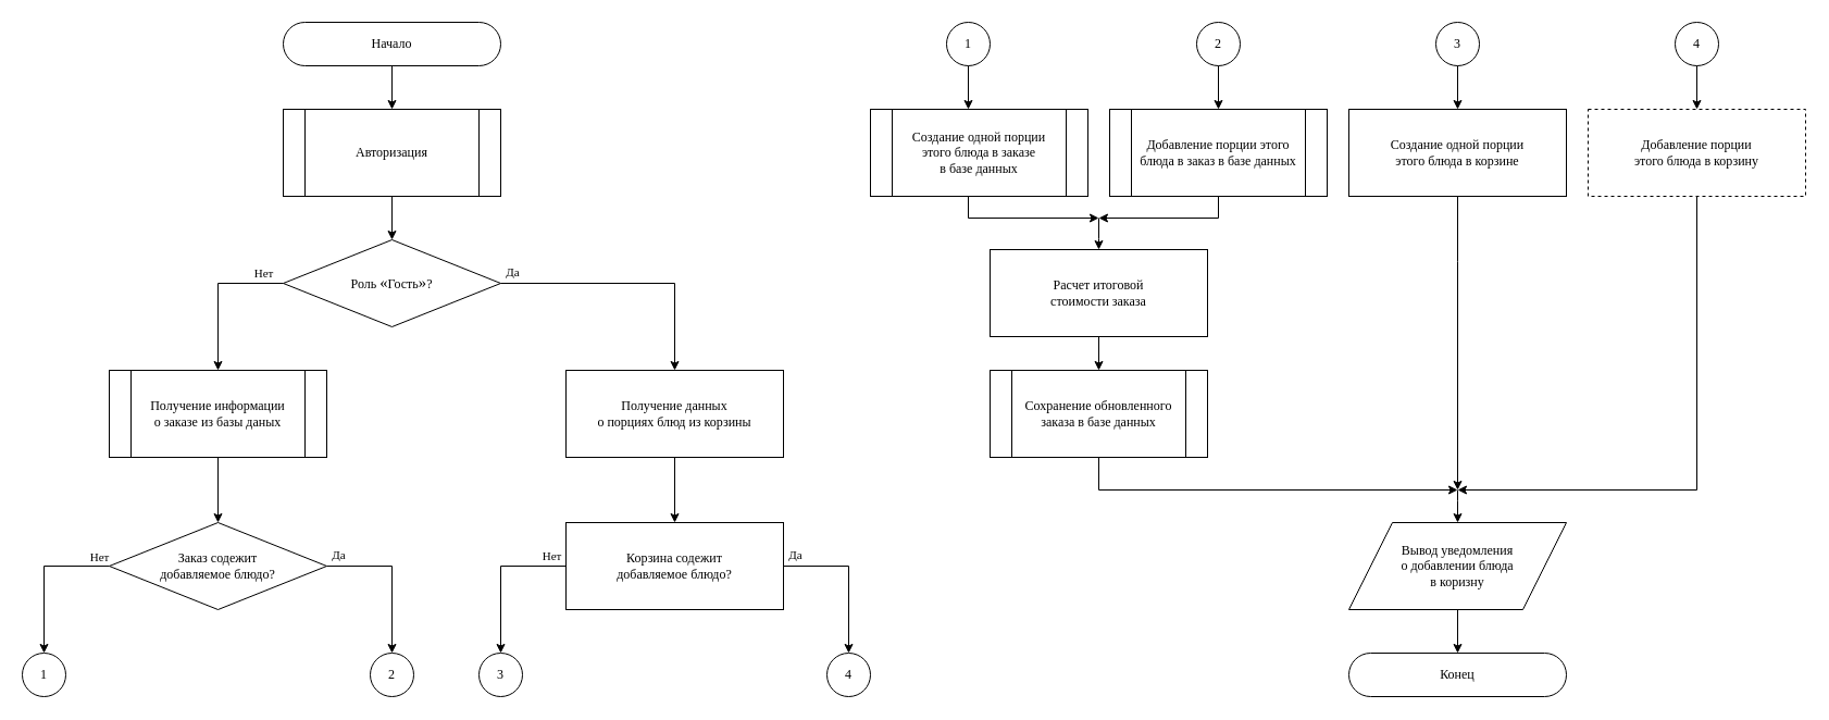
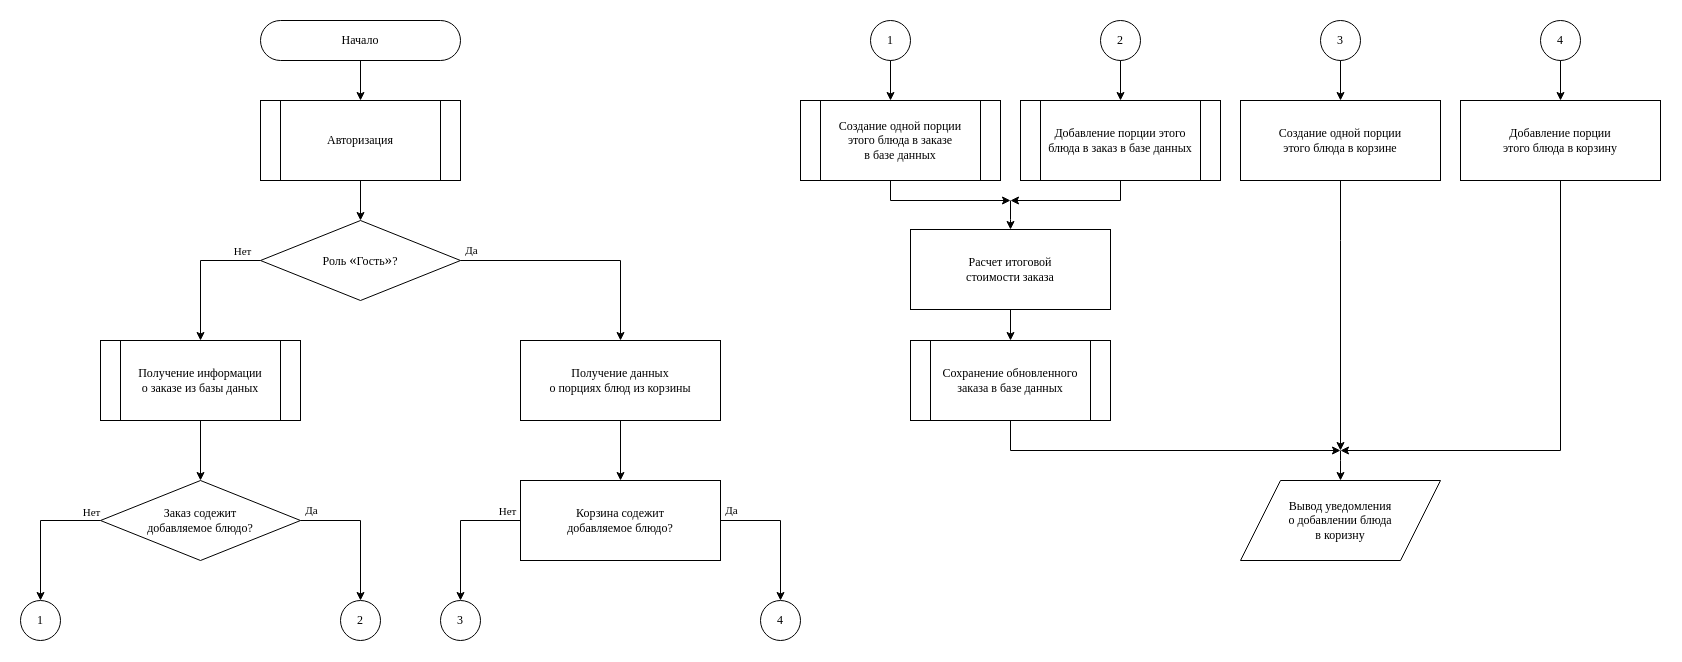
  <mxCell id="0" />
  <mxCell id="1" parent="0" />
  <mxCell id="2" style="edgeStyle=orthogonalEdgeStyle;rounded=0;orthogonalLoop=1;jettySize=auto;html=1;fontStyle=0;fontFamily=Times New Roman;" parent="1" source="3" target="36" edge="1"><mxGeometry relative="1" as="geometry"><mxPoint x="360" y="110" as="targetPoint" /></mxGeometry></mxCell>
  <mxCell id="3" value="Начало" style="rounded=1;whiteSpace=wrap;html=1;arcSize=50;fillColor=none;fontStyle=0;fontFamily=Times New Roman;" parent="1" vertex="1"><mxGeometry x="260" y="20" width="200" height="40" as="geometry" /></mxCell>
  <mxCell id="4" style="edgeStyle=orthogonalEdgeStyle;rounded=0;orthogonalLoop=1;jettySize=auto;html=1;fontStyle=0;fontFamily=Times New Roman;" parent="1" source="36" target="9" edge="1"><mxGeometry relative="1" as="geometry"><mxPoint x="360" y="170" as="sourcePoint" /></mxGeometry></mxCell>
  <mxCell id="5" style="edgeStyle=orthogonalEdgeStyle;rounded=0;orthogonalLoop=1;jettySize=auto;html=1;fontStyle=0;fontFamily=Times New Roman;" parent="1" source="9" target="38" edge="1"><mxGeometry relative="1" as="geometry"><mxPoint x="510" y="260" as="targetPoint" /></mxGeometry></mxCell>
  <mxCell id="6" value="Да" style="edgeLabel;html=1;align=center;verticalAlign=middle;resizable=0;points=[];fontStyle=0;fontFamily=Times New Roman;" parent="5" vertex="1" connectable="0"><mxGeometry x="-0.249" y="1" relative="1" as="geometry"><mxPoint x="-80" y="-10" as="offset" /></mxGeometry></mxCell>
  <mxCell id="7" style="edgeStyle=orthogonalEdgeStyle;rounded=0;orthogonalLoop=1;jettySize=auto;html=1;fontStyle=0;fontFamily=Times New Roman;" parent="1" source="9" target="35" edge="1"><mxGeometry relative="1" as="geometry"><Array as="points"><mxPoint x="200" y="260" /></Array></mxGeometry></mxCell>
  <mxCell id="8" value="Нет" style="edgeLabel;html=1;align=center;verticalAlign=middle;resizable=0;points=[];fontStyle=0;fontFamily=Times New Roman;" parent="7" vertex="1" connectable="0"><mxGeometry x="-0.379" y="-2" relative="1" as="geometry"><mxPoint x="24" y="-8" as="offset" /></mxGeometry></mxCell>
  <mxCell id="9" value="Роль&amp;nbsp;&lt;span style=&quot;font-size: 14.667px;&quot;&gt;«&lt;/span&gt;Гость&lt;span style=&quot;font-size: 14.667px;&quot;&gt;»&lt;/span&gt;?" style="rhombus;whiteSpace=wrap;html=1;fillColor=none;fontStyle=0;fontFamily=Times New Roman;" parent="1" vertex="1"><mxGeometry x="260" y="220" width="200" height="80" as="geometry" /></mxCell>
  <mxCell id="10" style="edgeStyle=orthogonalEdgeStyle;rounded=0;orthogonalLoop=1;jettySize=auto;html=1;fontStyle=0;fontFamily=Times New Roman;" parent="1" source="11" edge="1"><mxGeometry relative="1" as="geometry"><mxPoint x="1010" y="200" as="targetPoint" /><Array as="points"><mxPoint x="890" y="200" /></Array></mxGeometry></mxCell>
  <mxCell id="11" value="Создание одной порции&lt;div&gt;этого блюда в заказе&lt;/div&gt;&lt;div&gt;&lt;span style=&quot;background-color: initial;&quot;&gt;в базе данных&lt;/span&gt;&lt;/div&gt;" style="shape=process;whiteSpace=wrap;html=1;backgroundOutline=1;fillColor=none;fontFamily=Times New Roman;" parent="1" vertex="1"><mxGeometry x="800" y="100" width="200" height="80" as="geometry" /></mxCell>
  <mxCell id="12" style="edgeStyle=orthogonalEdgeStyle;rounded=0;orthogonalLoop=1;jettySize=auto;html=1;fontStyle=0;fontFamily=Times New Roman;" parent="1" source="16" target="27" edge="1"><mxGeometry relative="1" as="geometry"><Array as="points"><mxPoint x="40" y="520" /></Array></mxGeometry></mxCell>
  <mxCell id="13" value="Нет" style="edgeLabel;html=1;align=center;verticalAlign=middle;resizable=0;points=[];fontStyle=0;fontFamily=Times New Roman;" parent="12" vertex="1" connectable="0"><mxGeometry x="-0.576" relative="1" as="geometry"><mxPoint x="20" y="-9" as="offset" /></mxGeometry></mxCell>
  <mxCell id="14" style="edgeStyle=orthogonalEdgeStyle;rounded=0;orthogonalLoop=1;jettySize=auto;html=1;fontStyle=0;fontFamily=Times New Roman;" parent="1" source="16" target="28" edge="1"><mxGeometry relative="1" as="geometry" /></mxCell>
  <mxCell id="15" value="Да" style="edgeLabel;html=1;align=center;verticalAlign=middle;resizable=0;points=[];fontStyle=0;fontFamily=Times New Roman;" parent="14" vertex="1" connectable="0"><mxGeometry x="-0.022" relative="1" as="geometry"><mxPoint x="-50" y="-19" as="offset" /></mxGeometry></mxCell>
  <mxCell id="16" value="Заказ содежит&lt;div&gt;добавляемое блюдо?&lt;/div&gt;" style="rhombus;whiteSpace=wrap;html=1;fillColor=none;fontStyle=0;fontFamily=Times New Roman;" parent="1" vertex="1"><mxGeometry x="100" y="480" width="200" height="80" as="geometry" /></mxCell>
  <mxCell id="17" style="edgeStyle=orthogonalEdgeStyle;rounded=0;orthogonalLoop=1;jettySize=auto;html=1;fontStyle=0;fontFamily=Times New Roman;" parent="1" source="18" edge="1"><mxGeometry relative="1" as="geometry"><mxPoint x="1010" y="200" as="targetPoint" /><Array as="points"><mxPoint x="1120" y="200" /></Array></mxGeometry></mxCell>
  <mxCell id="18" value="Добавление порции этого&lt;div&gt;блюда в заказ&amp;nbsp;&lt;span style=&quot;background-color: initial;&quot;&gt;в базе данных&lt;/span&gt;&lt;/div&gt;" style="shape=process;whiteSpace=wrap;html=1;backgroundOutline=1;fillColor=none;fontFamily=Times New Roman;" parent="1" vertex="1"><mxGeometry x="1020" y="100" width="200" height="80" as="geometry" /></mxCell>
  <mxCell id="19" style="edgeStyle=orthogonalEdgeStyle;rounded=0;orthogonalLoop=1;jettySize=auto;html=1;fontStyle=0;fontFamily=Times New Roman;" parent="1" source="20" edge="1"><mxGeometry relative="1" as="geometry"><Array as="points"><mxPoint x="1010" y="450" /></Array><mxPoint x="1340" y="450" as="targetPoint" /></mxGeometry></mxCell>
  <mxCell id="20" value="Сохранение обновленного&lt;div&gt;заказа в базе данных&lt;/div&gt;" style="shape=process;whiteSpace=wrap;html=1;backgroundOutline=1;fillColor=none;fontFamily=Times New Roman;" parent="1" vertex="1"><mxGeometry x="910" y="340" width="200" height="80" as="geometry" /></mxCell>
- <mxCell id="21" style="edgeStyle=orthogonalEdgeStyle;rounded=0;orthogonalLoop=1;jettySize=auto;html=1;fontStyle=0;fontFamily=Times New Roman;" parent="1" source="22" target="33" edge="1"><mxGeometry relative="1" as="geometry"><mxPoint x="1355" y="521" as="targetPoint" /></mxGeometry></mxCell>
  <mxCell id="22" value="Вывод уведомления&lt;div&gt;о добавлении блюда&lt;/div&gt;&lt;div&gt;в коризну&lt;/div&gt;" style="shape=parallelogram;perimeter=parallelogramPerimeter;whiteSpace=wrap;html=1;fixedSize=1;fillColor=none;size=40.0;fontStyle=0;fontFamily=Times New Roman;" parent="1" vertex="1"><mxGeometry x="1240" y="480" width="200" height="80" as="geometry" /></mxCell>
  <mxCell id="23" style="edgeStyle=orthogonalEdgeStyle;rounded=0;orthogonalLoop=1;jettySize=auto;html=1;fontStyle=0;fontFamily=Times New Roman;" parent="1" source="24" target="18" edge="1"><mxGeometry relative="1" as="geometry"><mxPoint x="900" y="200" as="targetPoint" /><Array as="points"><mxPoint x="1120" y="60" /><mxPoint x="1120" y="60" /></Array></mxGeometry></mxCell>
  <mxCell id="24" value="2" style="ellipse;whiteSpace=wrap;html=1;fillColor=none;aspect=fixed;fontStyle=0;fontFamily=Times New Roman;" parent="1" vertex="1"><mxGeometry x="1100" y="20" width="40" height="40" as="geometry" /></mxCell>
  <mxCell id="25" style="edgeStyle=orthogonalEdgeStyle;rounded=0;orthogonalLoop=1;jettySize=auto;html=1;fontStyle=0;fontFamily=Times New Roman;" parent="1" source="26" target="11" edge="1"><mxGeometry relative="1" as="geometry"><Array as="points"><mxPoint x="880" y="140" /><mxPoint x="880" y="140" /></Array></mxGeometry></mxCell>
  <mxCell id="26" value="1" style="ellipse;whiteSpace=wrap;html=1;fillColor=none;aspect=fixed;fontStyle=0;fontFamily=Times New Roman;" parent="1" vertex="1"><mxGeometry x="870" y="20" width="40" height="40" as="geometry" /></mxCell>
  <mxCell id="27" value="1" style="ellipse;whiteSpace=wrap;html=1;fillColor=none;aspect=fixed;fontStyle=0;fontFamily=Times New Roman;" parent="1" vertex="1"><mxGeometry x="20" y="600" width="40" height="40" as="geometry" /></mxCell>
  <mxCell id="28" value="2" style="ellipse;whiteSpace=wrap;html=1;fillColor=none;aspect=fixed;fontStyle=0;fontFamily=Times New Roman;" parent="1" vertex="1"><mxGeometry x="340" y="600" width="40" height="40" as="geometry" /></mxCell>
  <mxCell id="29" style="edgeStyle=orthogonalEdgeStyle;rounded=0;orthogonalLoop=1;jettySize=auto;html=1;fontStyle=0;fontFamily=Times New Roman;" parent="1" source="30" target="20" edge="1"><mxGeometry relative="1" as="geometry" /></mxCell>
  <mxCell id="30" value="Расчет итоговой&lt;div&gt;стоимости заказа&lt;/div&gt;" style="rounded=0;whiteSpace=wrap;html=1;fillColor=none;fontStyle=0;fontFamily=Times New Roman;" parent="1" vertex="1"><mxGeometry x="910" y="229" width="200" height="80" as="geometry" /></mxCell>
  <mxCell id="31" value="3" style="ellipse;whiteSpace=wrap;html=1;fillColor=none;aspect=fixed;fontStyle=0;fontFamily=Times New Roman;" parent="1" vertex="1"><mxGeometry x="440" y="600" width="40" height="40" as="geometry" /></mxCell>
  <mxCell id="32" style="edgeStyle=orthogonalEdgeStyle;rounded=0;orthogonalLoop=1;jettySize=auto;html=1;fontStyle=0;fontFamily=Times New Roman;" parent="1" source="51" target="47" edge="1"><mxGeometry relative="1" as="geometry"><mxPoint x="1180" y="130" as="targetPoint" /><Array as="points"><mxPoint x="1330" y="100" /><mxPoint x="1340" y="100" /></Array></mxGeometry></mxCell>
- <mxCell id="33" value="Конец" style="rounded=1;whiteSpace=wrap;html=1;arcSize=50;fillColor=none;fontStyle=0;fontFamily=Times New Roman;" parent="1" vertex="1"><mxGeometry x="1240" y="600" width="200" height="40" as="geometry" /></mxCell>
  <mxCell id="34" style="edgeStyle=orthogonalEdgeStyle;rounded=0;orthogonalLoop=1;jettySize=auto;html=1;fontStyle=0;fontFamily=Times New Roman;" parent="1" source="35" target="16" edge="1"><mxGeometry relative="1" as="geometry" /></mxCell>
  <mxCell id="35" value="Получение информации&lt;div&gt;о заказе из базы даных&lt;/div&gt;" style="shape=process;whiteSpace=wrap;html=1;backgroundOutline=1;fillColor=none;fontFamily=Times New Roman;" parent="1" vertex="1"><mxGeometry x="100" y="340" width="200" height="80" as="geometry" /></mxCell>
  <mxCell id="36" value="Авторизация" style="shape=process;whiteSpace=wrap;html=1;backgroundOutline=1;fillColor=none;fontStyle=0;fontFamily=Times New Roman;" parent="1" vertex="1"><mxGeometry x="260" y="100" width="200" height="80" as="geometry" /></mxCell>
  <mxCell id="37" style="edgeStyle=orthogonalEdgeStyle;rounded=0;orthogonalLoop=1;jettySize=auto;html=1;fontStyle=0;fontFamily=Times New Roman;" parent="1" source="38" target="45" edge="1"><mxGeometry relative="1" as="geometry" /></mxCell>
  <mxCell id="38" value="Получение данных&lt;div&gt;о порциях блюд из корзины&lt;/div&gt;" style="rounded=0;whiteSpace=wrap;html=1;fillColor=none;fontStyle=0;fontFamily=Times New Roman;" parent="1" vertex="1"><mxGeometry x="520" y="340" width="200" height="80" as="geometry" /></mxCell>
  <mxCell id="39" style="edgeStyle=orthogonalEdgeStyle;rounded=0;orthogonalLoop=1;jettySize=auto;html=1;fontStyle=0;fontFamily=Times New Roman;" parent="1" source="40" edge="1"><mxGeometry relative="1" as="geometry"><mxPoint x="1340" y="450" as="targetPoint" /><Array as="points"><mxPoint x="1560" y="450" /><mxPoint x="1340" y="450" /></Array></mxGeometry></mxCell>
- <mxCell id="40" value="Добавление порции&lt;div&gt;этого блюда&amp;nbsp;&lt;span style=&quot;background-color: initial;&quot;&gt;в корзину&lt;/span&gt;&lt;/div&gt;" style="rounded=0;whiteSpace=wrap;html=1;fillColor=none;fontStyle=0;fontFamily=Times New Roman;dashed=1;" parent="1" vertex="1"><mxGeometry x="1460" y="100" width="200" height="80" as="geometry" /></mxCell>
+ <mxCell id="40" value="Добавление порции&lt;div&gt;этого блюда&amp;nbsp;&lt;span style=&quot;background-color: initial;&quot;&gt;в корзину&lt;/span&gt;&lt;/div&gt;" style="rounded=0;whiteSpace=wrap;html=1;fillColor=none;fontStyle=0;fontFamily=Times New Roman;" parent="1" vertex="1"><mxGeometry x="1460" y="100" width="200" height="80" as="geometry" /></mxCell>
  <mxCell id="41" value="Нет" style="edgeLabel;html=1;align=center;verticalAlign=middle;resizable=0;points=[];fontStyle=0;fontFamily=Times New Roman;" parent="1" vertex="1" connectable="0"><mxGeometry x="506.998" y="510" as="geometry" /></mxCell>
  <mxCell id="42" style="edgeStyle=orthogonalEdgeStyle;rounded=0;orthogonalLoop=1;jettySize=auto;html=1;fontStyle=0;fontFamily=Times New Roman;" parent="1" source="45" target="48" edge="1"><mxGeometry relative="1" as="geometry"><mxPoint x="1380" y="160" as="targetPoint" /><Array as="points"><mxPoint x="780" y="520" /></Array></mxGeometry></mxCell>
  <mxCell id="43" value="Да" style="edgeLabel;html=1;align=center;verticalAlign=middle;resizable=0;points=[];fontStyle=0;fontFamily=Times New Roman;" parent="42" vertex="1" connectable="0"><mxGeometry x="-0.022" relative="1" as="geometry"><mxPoint x="-50" y="-19" as="offset" /></mxGeometry></mxCell>
  <mxCell id="44" style="edgeStyle=orthogonalEdgeStyle;rounded=0;orthogonalLoop=1;jettySize=auto;html=1;fontStyle=0;fontFamily=Times New Roman;" parent="1" source="45" target="31" edge="1"><mxGeometry relative="1" as="geometry"><mxPoint x="1050" y="320" as="targetPoint" /><Array as="points"><mxPoint x="460" y="520" /></Array></mxGeometry></mxCell>
  <mxCell id="45" value="Корзина содежит&lt;div&gt;добавляемое блюдо?&lt;/div&gt;" style="whiteSpace=wrap;html=1;fillColor=none;fontStyle=0;fontFamily=Times New Roman;rounded=0;" parent="1" vertex="1"><mxGeometry x="520" y="480" width="200" height="80" as="geometry" /></mxCell>
  <mxCell id="46" style="edgeStyle=orthogonalEdgeStyle;rounded=0;orthogonalLoop=1;jettySize=auto;html=1;fontStyle=0;fontFamily=Times New Roman;" parent="1" source="47" edge="1"><mxGeometry relative="1" as="geometry"><mxPoint x="1340" y="450" as="targetPoint" /><Array as="points"><mxPoint x="1340" y="240" /><mxPoint x="1340" y="240" /></Array></mxGeometry></mxCell>
  <mxCell id="47" value="Создание одной порции&lt;div&gt;этого блюда в корзине&lt;/div&gt;" style="rounded=0;whiteSpace=wrap;html=1;fillColor=none;fontStyle=0;fontFamily=Times New Roman;" parent="1" vertex="1"><mxGeometry x="1240" y="100" width="200" height="80" as="geometry" /></mxCell>
  <mxCell id="48" value="4" style="ellipse;whiteSpace=wrap;html=1;fillColor=none;aspect=fixed;fontStyle=0;fontFamily=Times New Roman;" parent="1" vertex="1"><mxGeometry x="760" y="600" width="40" height="40" as="geometry" /></mxCell>
  <mxCell id="49" style="edgeStyle=orthogonalEdgeStyle;rounded=0;orthogonalLoop=1;jettySize=auto;html=1;" parent="1" source="50" target="40" edge="1"><mxGeometry relative="1" as="geometry" /></mxCell>
  <mxCell id="50" value="4" style="ellipse;whiteSpace=wrap;html=1;fillColor=none;aspect=fixed;fontStyle=0;fontFamily=Times New Roman;" parent="1" vertex="1"><mxGeometry x="1540" y="20" width="40" height="40" as="geometry" /></mxCell>
  <mxCell id="51" value="3" style="ellipse;whiteSpace=wrap;html=1;fillColor=none;aspect=fixed;fontStyle=0;fontFamily=Times New Roman;" parent="1" vertex="1"><mxGeometry x="1320" y="20" width="40" height="40" as="geometry" /></mxCell>
  <mxCell id="52" style="edgeStyle=orthogonalEdgeStyle;rounded=0;orthogonalLoop=1;jettySize=auto;html=1;fontFamily=Times New Roman;" parent="1" target="30" edge="1"><mxGeometry relative="1" as="geometry"><mxPoint x="1010" y="230" as="targetPoint" /><Array as="points"><mxPoint x="1010" y="219" /><mxPoint x="1010" y="219" /></Array><mxPoint x="1010" y="200" as="sourcePoint" /></mxGeometry></mxCell>
  <mxCell id="53" style="edgeStyle=orthogonalEdgeStyle;rounded=0;orthogonalLoop=1;jettySize=auto;html=1;fontFamily=Times New Roman;" parent="1" target="22" edge="1"><mxGeometry relative="1" as="geometry"><mxPoint x="1020" y="239" as="targetPoint" /><Array as="points"><mxPoint x="1340" y="460" /><mxPoint x="1340" y="460" /></Array><mxPoint x="1340" y="450" as="sourcePoint" /></mxGeometry></mxCell>
